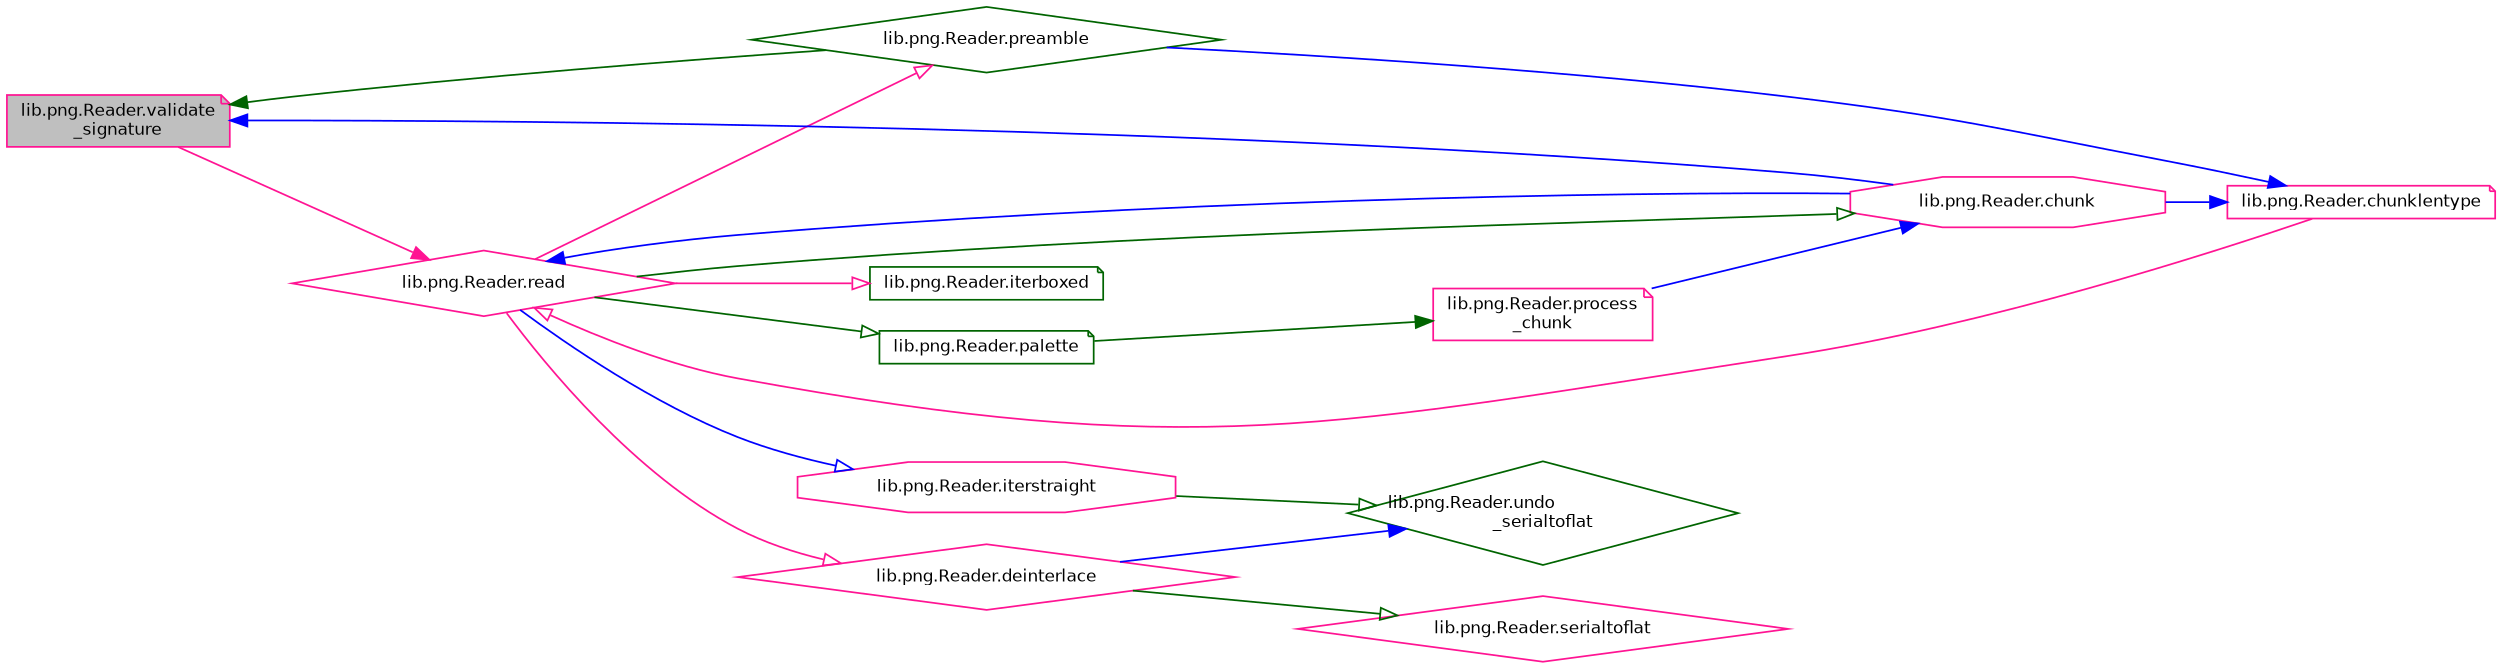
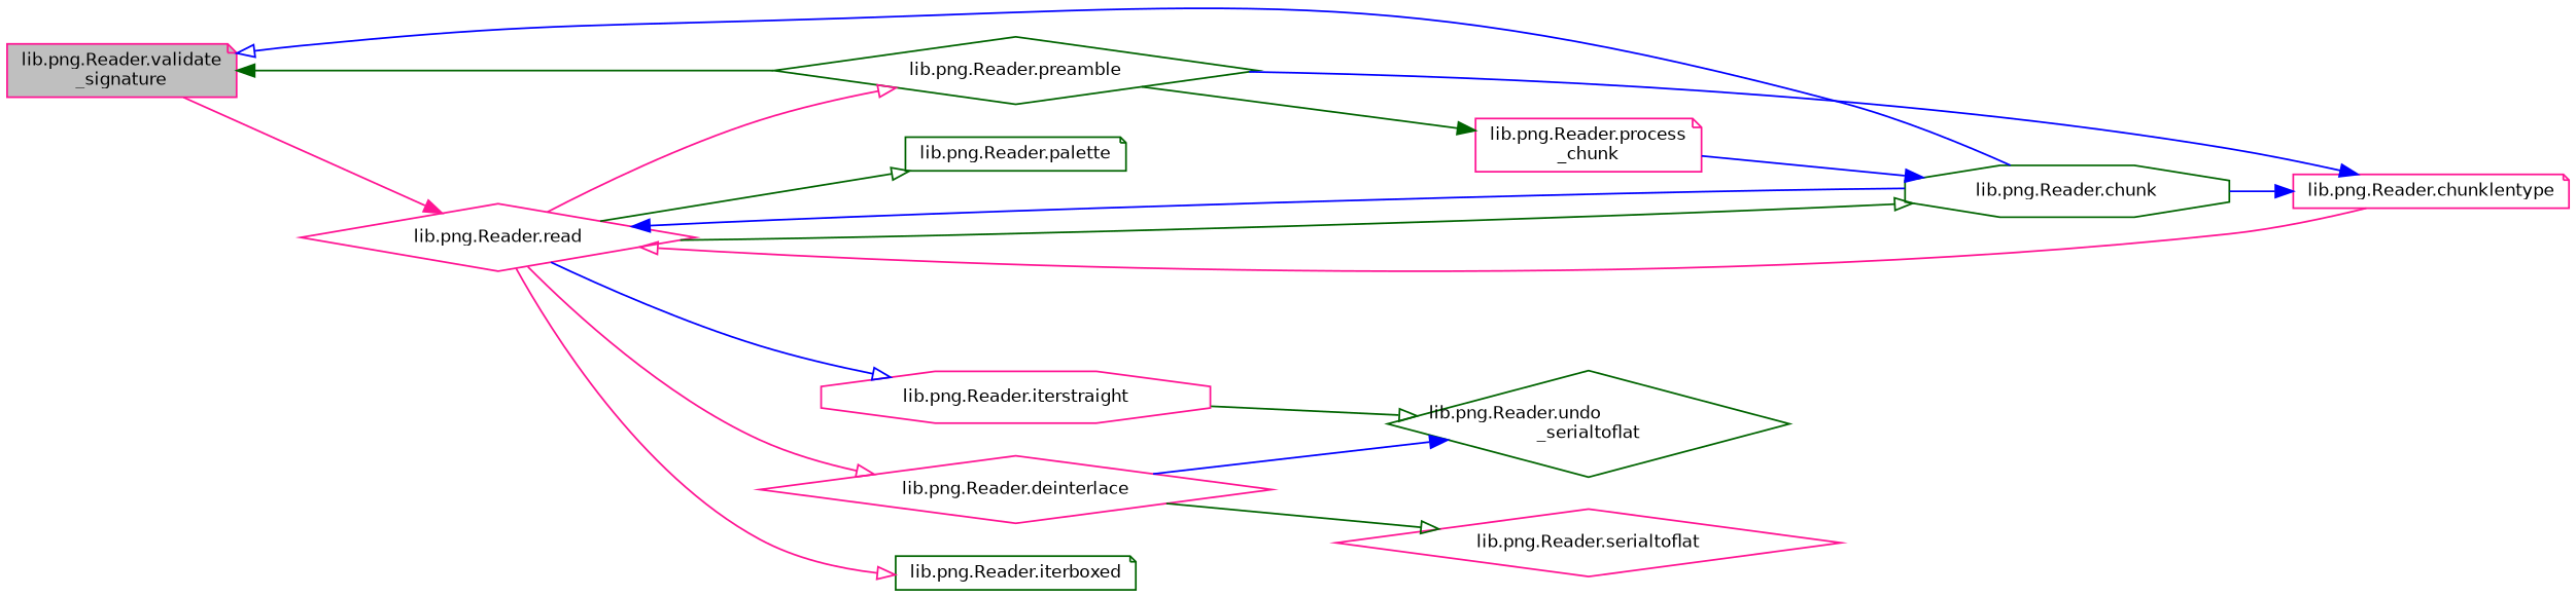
  digraph {
    rankdir=LR
    node [color=deeppink fillcolor=white fontname=Helvetica fontsize=10 shape=note style=filled]
    edge [arrowhead=normal color=blue fontname=Helvetica fontsize=10 labelfontname=Helvetica labelfontsize=10 style=solid]
    n1 [fillcolor=grey75 fontcolor=black height=0.2 label="lib.png.Reader.validate\l_signature" width=0.4]
    n2 [height=0.2 label="lib.png.Reader.read" shape=diamond width=0.4]
-   n3 [height=0.2 label="lib.png.Reader.chunk" shape=octagon width=0.4]
+   n3 [color=darkgreen height=0.2 label="lib.png.Reader.chunk" shape=octagon width=0.4]
    n4 [color=darkgreen height=0.2 label="lib.png.Reader.preamble" shape=diamond width=0.4]
    n5 [height=0.2 label="lib.png.Reader.deinterlace" shape=diamond width=0.4]
    n6 [color=darkgreen height=0.2 label="lib.png.Reader.iterboxed" width=0.4]
    n7 [height=0.2 label="lib.png.Reader.iterstraight" shape=octagon width=0.4]
    n8 [color=darkgreen height=0.2 label="lib.png.Reader.palette" width=0.4]
    n9 [height=0.2 label="lib.png.Reader.chunklentype" width=0.4]
    n10 [height=0.2 label="lib.png.Reader.process\l_chunk" width=0.4]
    n11 [color=darkgreen height=0.2 label="lib.png.Reader.undo\l_serialtoflat" shape=diamond width=0.4]
    n12 [height=0.2 label="lib.png.Reader.serialtoflat" shape=diamond width=0.4]
    n1 -> n2 [color=deeppink]
    n2 -> n3 [arrowhead=onormal color=darkgreen]
    n2 -> n4 [arrowhead=onormal color=deeppink]
    n2 -> n5 [arrowhead=onormal color=deeppink]
    n2 -> n6 [arrowhead=onormal color=deeppink]
    n2 -> n7 [arrowhead=onormal]
    n2 -> n8 [arrowhead=onormal color=darkgreen]
-   n3 -> n1
+   n3 -> n1 [arrowhead=onormal]
    n3 -> n2
    n3 -> n9
    n4 -> n1 [color=darkgreen]
    n4 -> n9
-   n8 -> n10 [color=darkgreen]
+   n4 -> n10 [color=darkgreen]
    n5 -> n11
    n5 -> n12 [arrowhead=onormal color=darkgreen]
    n7 -> n11 [arrowhead=onormal color=darkgreen]
    n9 -> n2 [arrowhead=onormal color=deeppink]
    n10 -> n3
  }
